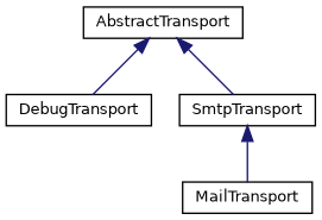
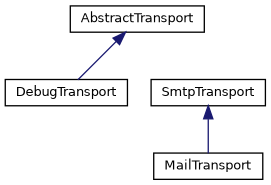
  digraph {
    rankdir=TB
    node [color=black fillcolor=white fontname=Helvetica fontsize=10 shape=record style=filled]
    edge [color=midnightblue dir=back fontname=Helvetica fontsize=10 labelfontname=Helvetica labelfontsize=10 style=solid]
    n1 [height=0.2 label=AbstractTransport width=0.4]
    n2 [height=0.2 label=DebugTransport width=0.4]
    n3 [height=0.2 label=SmtpTransport width=0.4]
    n4 [height=0.2 label=MailTransport width=0.4]
    n1 -> n2
-   n1 -> n3
    n3 -> n4
  }
